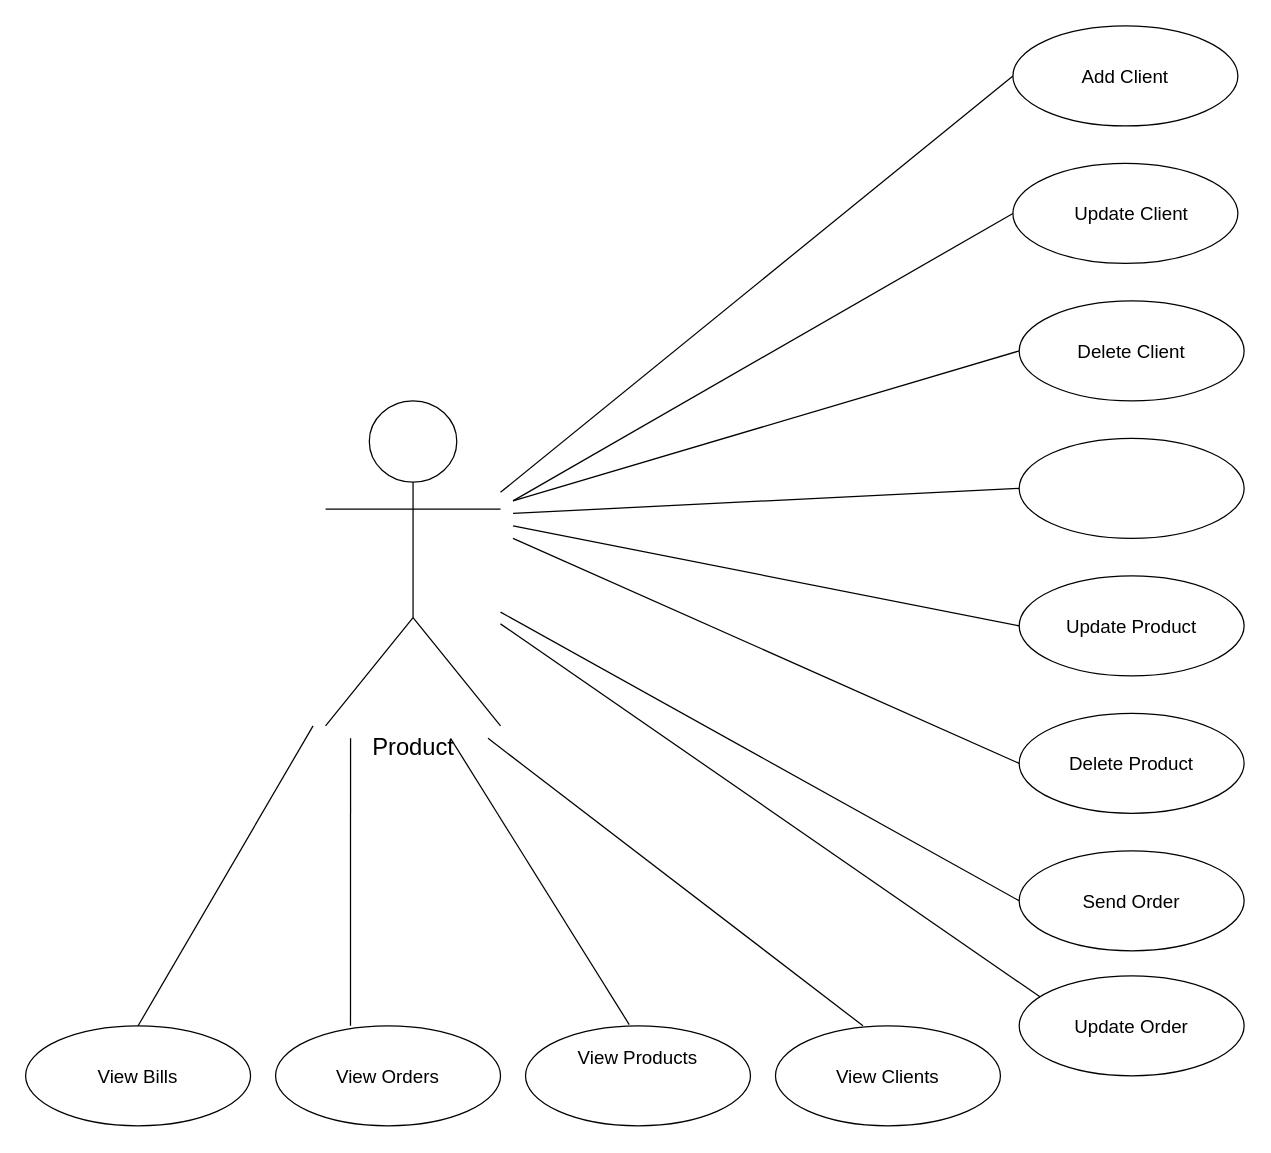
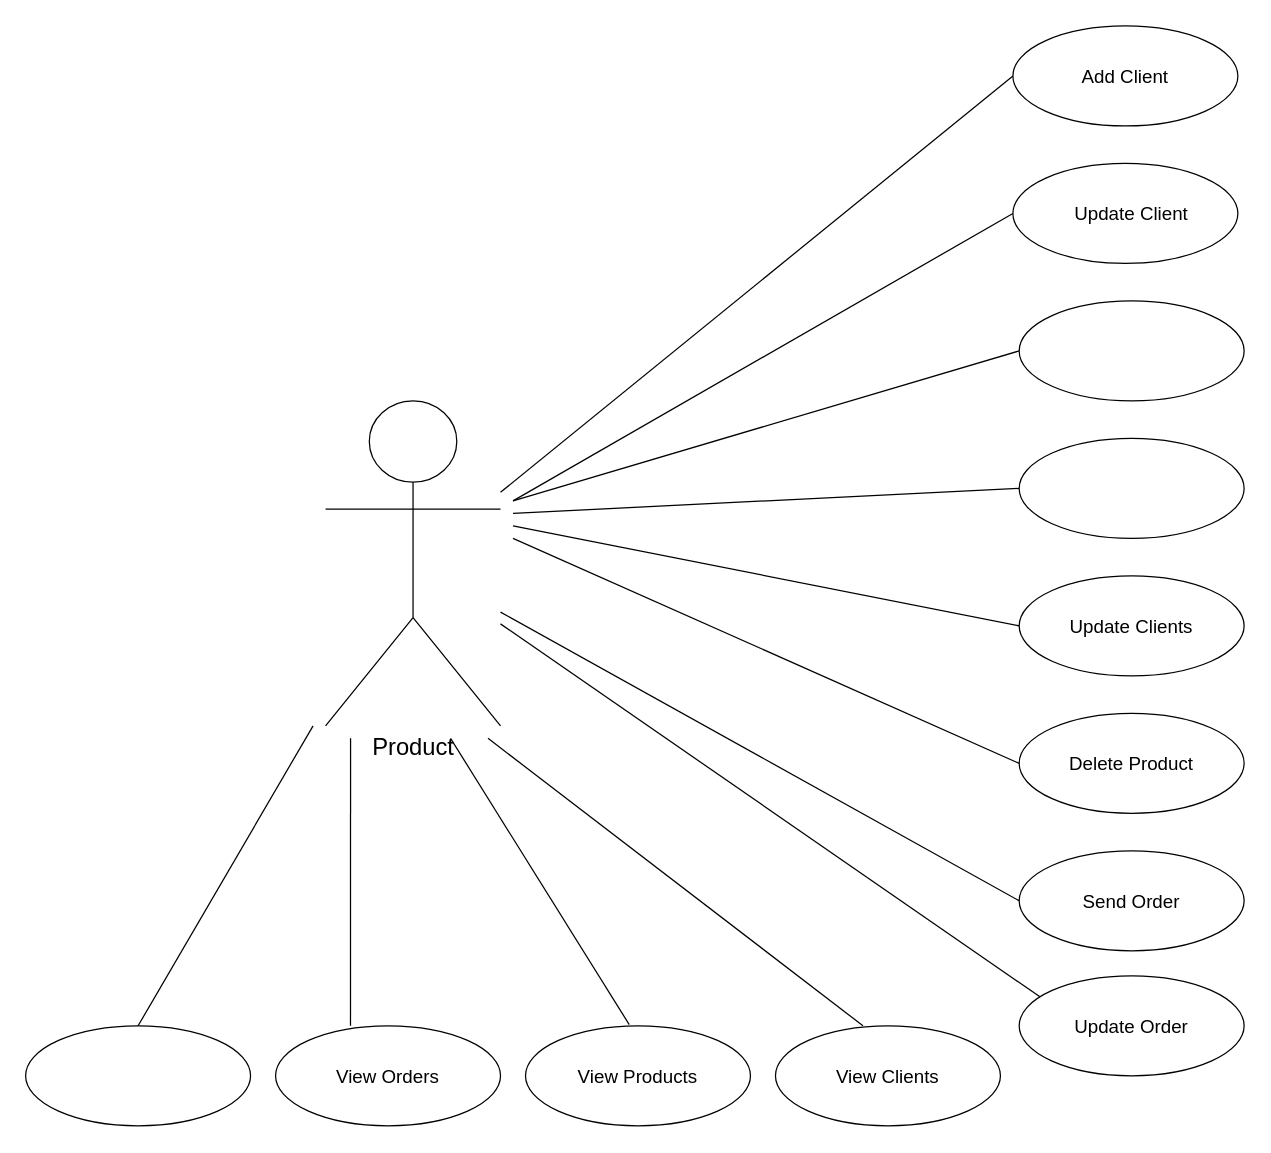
  <mxCell id="0" />
  <mxCell id="1" parent="0" />
  <mxCell id="2" value="&lt;font style=&quot;font-size: 19px;&quot;&gt;Product&lt;/font&gt;" style="shape=umlActor;verticalLabelPosition=bottom;verticalAlign=top;html=1;outlineConnect=0;" vertex="1" parent="1"><mxGeometry x="260" y="320" width="140" height="260" as="geometry" /></mxCell>
  <mxCell id="3" value="" style="ellipse;whiteSpace=wrap;html=1;" vertex="1" parent="1"><mxGeometry x="810" y="20" width="180" height="80" as="geometry" /></mxCell>
  <mxCell id="4" value="&lt;font style=&quot;font-size: 15px;&quot;&gt;Add Client&lt;/font&gt;" style="text;html=1;align=center;verticalAlign=middle;whiteSpace=wrap;rounded=0;" vertex="1" parent="1"><mxGeometry x="855" y="45" width="90" height="30" as="geometry" /></mxCell>
  <mxCell id="5" value="" style="ellipse;whiteSpace=wrap;html=1;" vertex="1" parent="1"><mxGeometry x="810" y="130" width="180" height="80" as="geometry" /></mxCell>
  <mxCell id="6" value="&lt;font style=&quot;font-size: 15px;&quot;&gt;Update Client&lt;/font&gt;" style="text;html=1;align=center;verticalAlign=middle;whiteSpace=wrap;rounded=0;" vertex="1" parent="1"><mxGeometry x="840" y="155" width="130" height="30" as="geometry" /></mxCell>
  <mxCell id="7" value="" style="ellipse;whiteSpace=wrap;html=1;" vertex="1" parent="1"><mxGeometry x="815" y="240" width="180" height="80" as="geometry" /></mxCell>
- <mxCell id="8" value="&lt;font style=&quot;font-size: 15px;&quot;&gt;Delete Client&lt;/font&gt;" style="text;html=1;align=center;verticalAlign=middle;whiteSpace=wrap;rounded=0;" vertex="1" parent="1"><mxGeometry x="840" y="265" width="130" height="30" as="geometry" /></mxCell>
  <mxCell id="9" value="" style="ellipse;whiteSpace=wrap;html=1;" vertex="1" parent="1"><mxGeometry x="815" y="350" width="180" height="80" as="geometry" /></mxCell>
  <mxCell id="10" value="" style="ellipse;whiteSpace=wrap;html=1;" vertex="1" parent="1"><mxGeometry x="815" y="460" width="180" height="80" as="geometry" /></mxCell>
- <mxCell id="11" value="&lt;font style=&quot;font-size: 15px;&quot;&gt;Update Product&lt;/font&gt;" style="text;html=1;align=center;verticalAlign=middle;whiteSpace=wrap;rounded=0;" vertex="1" parent="1"><mxGeometry x="845" y="485" width="120" height="30" as="geometry" /></mxCell>
+ <mxCell id="11" value="&lt;font style=&quot;font-size: 15px;&quot;&gt;Update Clients&lt;/font&gt;" style="text;html=1;align=center;verticalAlign=middle;whiteSpace=wrap;rounded=0;" vertex="1" parent="1"><mxGeometry x="845" y="485" width="120" height="30" as="geometry" /></mxCell>
  <mxCell id="12" value="" style="ellipse;whiteSpace=wrap;html=1;" vertex="1" parent="1"><mxGeometry x="815" y="570" width="180" height="80" as="geometry" /></mxCell>
  <mxCell id="13" value="&lt;font style=&quot;font-size: 15px;&quot;&gt;Delete Product&lt;/font&gt;" style="text;html=1;align=center;verticalAlign=middle;whiteSpace=wrap;rounded=0;" vertex="1" parent="1"><mxGeometry x="845" y="595" width="120" height="30" as="geometry" /></mxCell>
  <mxCell id="14" value="" style="ellipse;whiteSpace=wrap;html=1;" vertex="1" parent="1"><mxGeometry x="815" y="680" width="180" height="80" as="geometry" /></mxCell>
  <mxCell id="15" value="&lt;font style=&quot;font-size: 15px;&quot;&gt;Send Order&lt;/font&gt;" style="text;html=1;align=center;verticalAlign=middle;whiteSpace=wrap;rounded=0;" vertex="1" parent="1"><mxGeometry x="845" y="705" width="120" height="30" as="geometry" /></mxCell>
  <mxCell id="16" value="" style="ellipse;whiteSpace=wrap;html=1;" vertex="1" parent="1"><mxGeometry x="815" y="780" width="180" height="80" as="geometry" /></mxCell>
  <mxCell id="17" value="&lt;font style=&quot;font-size: 15px;&quot;&gt;Update Order&lt;/font&gt;" style="text;html=1;align=center;verticalAlign=middle;whiteSpace=wrap;rounded=0;" vertex="1" parent="1"><mxGeometry x="845" y="805" width="120" height="30" as="geometry" /></mxCell>
  <mxCell id="18" value="" style="ellipse;whiteSpace=wrap;html=1;" vertex="1" parent="1"><mxGeometry x="620" y="820" width="180" height="80" as="geometry" /></mxCell>
  <mxCell id="19" value="&lt;font style=&quot;font-size: 15px;&quot;&gt;View Clients&lt;/font&gt;" style="text;html=1;align=center;verticalAlign=middle;whiteSpace=wrap;rounded=0;" vertex="1" parent="1"><mxGeometry x="650" y="845" width="120" height="30" as="geometry" /></mxCell>
  <mxCell id="20" value="" style="ellipse;whiteSpace=wrap;html=1;" vertex="1" parent="1"><mxGeometry x="420" y="820" width="180" height="80" as="geometry" /></mxCell>
- <mxCell id="21" value="&lt;font style=&quot;font-size: 15px;&quot;&gt;View Products&lt;/font&gt;" style="text;html=1;align=center;verticalAlign=middle;whiteSpace=wrap;rounded=0;" vertex="1" parent="1"><mxGeometry x="450" y="830" width="120" height="30" as="geometry" /></mxCell>
+ <mxCell id="21" value="&lt;font style=&quot;font-size: 15px;&quot;&gt;View Products&lt;/font&gt;" style="text;html=1;align=center;verticalAlign=middle;whiteSpace=wrap;rounded=0;" vertex="1" parent="1"><mxGeometry x="450" y="845" width="120" height="30" as="geometry" /></mxCell>
  <mxCell id="22" value="" style="ellipse;whiteSpace=wrap;html=1;" vertex="1" parent="1"><mxGeometry x="220" y="820" width="180" height="80" as="geometry" /></mxCell>
  <mxCell id="23" value="&lt;font style=&quot;font-size: 15px;&quot;&gt;View Orders&lt;/font&gt;" style="text;html=1;align=center;verticalAlign=middle;whiteSpace=wrap;rounded=0;" vertex="1" parent="1"><mxGeometry x="250" y="845" width="120" height="30" as="geometry" /></mxCell>
  <mxCell id="24" value="" style="ellipse;whiteSpace=wrap;html=1;" vertex="1" parent="1"><mxGeometry x="20" y="820" width="180" height="80" as="geometry" /></mxCell>
- <mxCell id="25" value="&lt;font style=&quot;font-size: 15px;&quot;&gt;View Bills&lt;/font&gt;" style="text;html=1;align=center;verticalAlign=middle;whiteSpace=wrap;rounded=0;" vertex="1" parent="1"><mxGeometry x="50" y="845" width="120" height="30" as="geometry" /></mxCell>
  <mxCell id="26" value="" style="endArrow=none;html=1;rounded=0;entryX=0;entryY=0.5;entryDx=0;entryDy=0;" edge="1" parent="1" source="2" target="3"><mxGeometry width="50" height="50" relative="1" as="geometry"><mxPoint x="420" y="330" as="sourcePoint" /><mxPoint x="650" y="580" as="targetPoint" /></mxGeometry></mxCell>
  <mxCell id="27" value="" style="endArrow=none;html=1;rounded=0;entryX=0;entryY=0.5;entryDx=0;entryDy=0;" edge="1" parent="1" target="5"><mxGeometry width="50" height="50" relative="1" as="geometry"><mxPoint x="410" y="400" as="sourcePoint" /><mxPoint x="800" y="170" as="targetPoint" /></mxGeometry></mxCell>
  <mxCell id="28" value="" style="endArrow=none;html=1;rounded=0;entryX=0;entryY=0.5;entryDx=0;entryDy=0;" edge="1" parent="1" target="7"><mxGeometry width="50" height="50" relative="1" as="geometry"><mxPoint x="410" y="400" as="sourcePoint" /><mxPoint x="650" y="380" as="targetPoint" /></mxGeometry></mxCell>
  <mxCell id="29" value="" style="endArrow=none;html=1;rounded=0;entryX=0;entryY=0.5;entryDx=0;entryDy=0;" edge="1" parent="1" target="9"><mxGeometry width="50" height="50" relative="1" as="geometry"><mxPoint x="410" y="410" as="sourcePoint" /><mxPoint x="650" y="380" as="targetPoint" /></mxGeometry></mxCell>
  <mxCell id="30" value="" style="endArrow=none;html=1;rounded=0;entryX=0;entryY=0.5;entryDx=0;entryDy=0;" edge="1" parent="1" target="10"><mxGeometry width="50" height="50" relative="1" as="geometry"><mxPoint x="410" y="420" as="sourcePoint" /><mxPoint x="650" y="380" as="targetPoint" /></mxGeometry></mxCell>
  <mxCell id="31" value="" style="endArrow=none;html=1;rounded=0;entryX=0;entryY=0.5;entryDx=0;entryDy=0;" edge="1" parent="1" target="12"><mxGeometry width="50" height="50" relative="1" as="geometry"><mxPoint x="410" y="430" as="sourcePoint" /><mxPoint x="650" y="380" as="targetPoint" /></mxGeometry></mxCell>
  <mxCell id="32" value="" style="endArrow=none;html=1;rounded=0;entryX=0;entryY=0.5;entryDx=0;entryDy=0;" edge="1" parent="1" source="2" target="14"><mxGeometry width="50" height="50" relative="1" as="geometry"><mxPoint x="600" y="630" as="sourcePoint" /><mxPoint x="650" y="580" as="targetPoint" /></mxGeometry></mxCell>
  <mxCell id="33" value="" style="endArrow=none;html=1;rounded=0;entryX=0.094;entryY=0.213;entryDx=0;entryDy=0;entryPerimeter=0;" edge="1" parent="1" source="2" target="16"><mxGeometry width="50" height="50" relative="1" as="geometry"><mxPoint x="600" y="630" as="sourcePoint" /><mxPoint x="830" y="790" as="targetPoint" /></mxGeometry></mxCell>
  <mxCell id="34" value="" style="endArrow=none;html=1;rounded=0;entryX=0.389;entryY=0;entryDx=0;entryDy=0;entryPerimeter=0;" edge="1" parent="1" target="18"><mxGeometry width="50" height="50" relative="1" as="geometry"><mxPoint x="390" y="590" as="sourcePoint" /><mxPoint x="650" y="580" as="targetPoint" /></mxGeometry></mxCell>
  <mxCell id="35" value="" style="endArrow=none;html=1;rounded=0;exitX=0.5;exitY=0;exitDx=0;exitDy=0;" edge="1" parent="1" source="24"><mxGeometry width="50" height="50" relative="1" as="geometry"><mxPoint x="600" y="630" as="sourcePoint" /><mxPoint x="250" y="580" as="targetPoint" /></mxGeometry></mxCell>
  <mxCell id="36" value="" style="endArrow=none;html=1;rounded=0;entryX=0.333;entryY=0;entryDx=0;entryDy=0;entryPerimeter=0;" edge="1" parent="1" target="22"><mxGeometry width="50" height="50" relative="1" as="geometry"><mxPoint x="280" y="590" as="sourcePoint" /><mxPoint x="650" y="580" as="targetPoint" /></mxGeometry></mxCell>
  <mxCell id="37" value="" style="endArrow=none;html=1;rounded=0;entryX=0.461;entryY=-0.012;entryDx=0;entryDy=0;entryPerimeter=0;" edge="1" parent="1" target="20"><mxGeometry width="50" height="50" relative="1" as="geometry"><mxPoint x="360" y="590" as="sourcePoint" /><mxPoint x="650" y="580" as="targetPoint" /></mxGeometry></mxCell>
